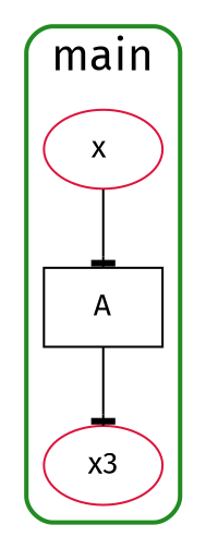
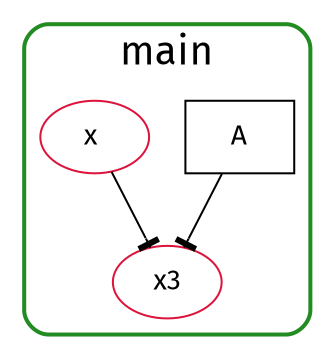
  strict digraph {
    fontname="Fira Sans"
    fontsize=20
    rankdir=TB
    node [fontname="Fira Sans" padding=15 color=crimson fillcolor=white fontcolor=black]
    edge [arrowhead=tee fontname="Fira Sans"]
    n1 [label=A padding=10 shape=rectangle color="" fillcolor="" fontcolor=""]
    n2 [label="x "]
    n3 [label=x3]
    subgraph cluster_1 {
      color=forestgreen
      label=main
      style="bold, rounded"
      n1
      n2
      n3
    }
    n1 -> n3
-   n2 -> n1
+   n2 -> n3
  }
